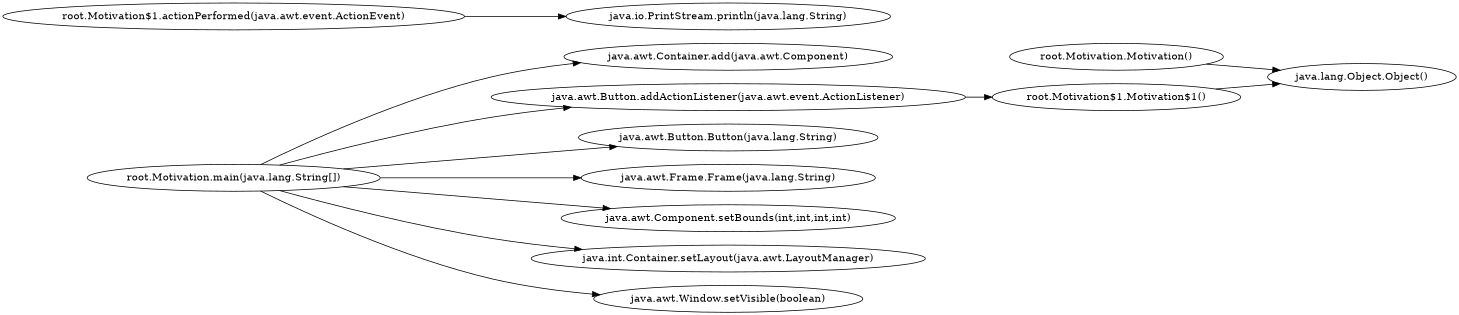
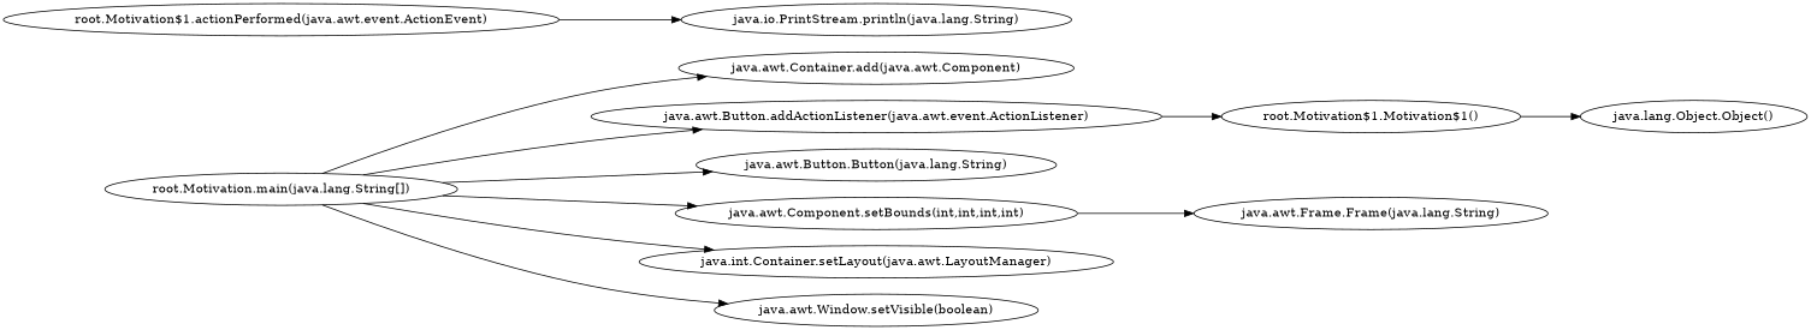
  digraph {
    rankdir=LR
    n1 [label="root.Motivation$1.Motivation$1()"]
    n2 [label="java.lang.Object.Object()"]
-   n3 [label="root.Motivation.Motivation()"]
    n4 [label="root.Motivation$1.actionPerformed(java.awt.event.ActionEvent)"]
    n5 [label="java.io.PrintStream.println(java.lang.String)"]
    n6 [label="java.awt.Container.add(java.awt.Component)"]
    n7 [label="java.awt.Button.addActionListener(java.awt.event.ActionListener)"]
    n8 [label="java.awt.Button.Button(java.lang.String)"]
    n9 [label="java.awt.Frame.Frame(java.lang.String)"]
    n10 [label="root.Motivation.main(java.lang.String[])"]
    n11 [label="java.awt.Component.setBounds(int,int,int,int)"]
    n12 [label="java.int.Container.setLayout(java.awt.LayoutManager)"]
    n13 [label="java.awt.Window.setVisible(boolean)"]
    n1 -> n2
-   n3 -> n2
    n4 -> n5
    n7 -> n1
    n10 -> n6
    n10 -> n7
    n10 -> n8
-   n10 -> n9
+   n11 -> n9
    n10 -> n11
    n10 -> n12
    n10 -> n13
  }
